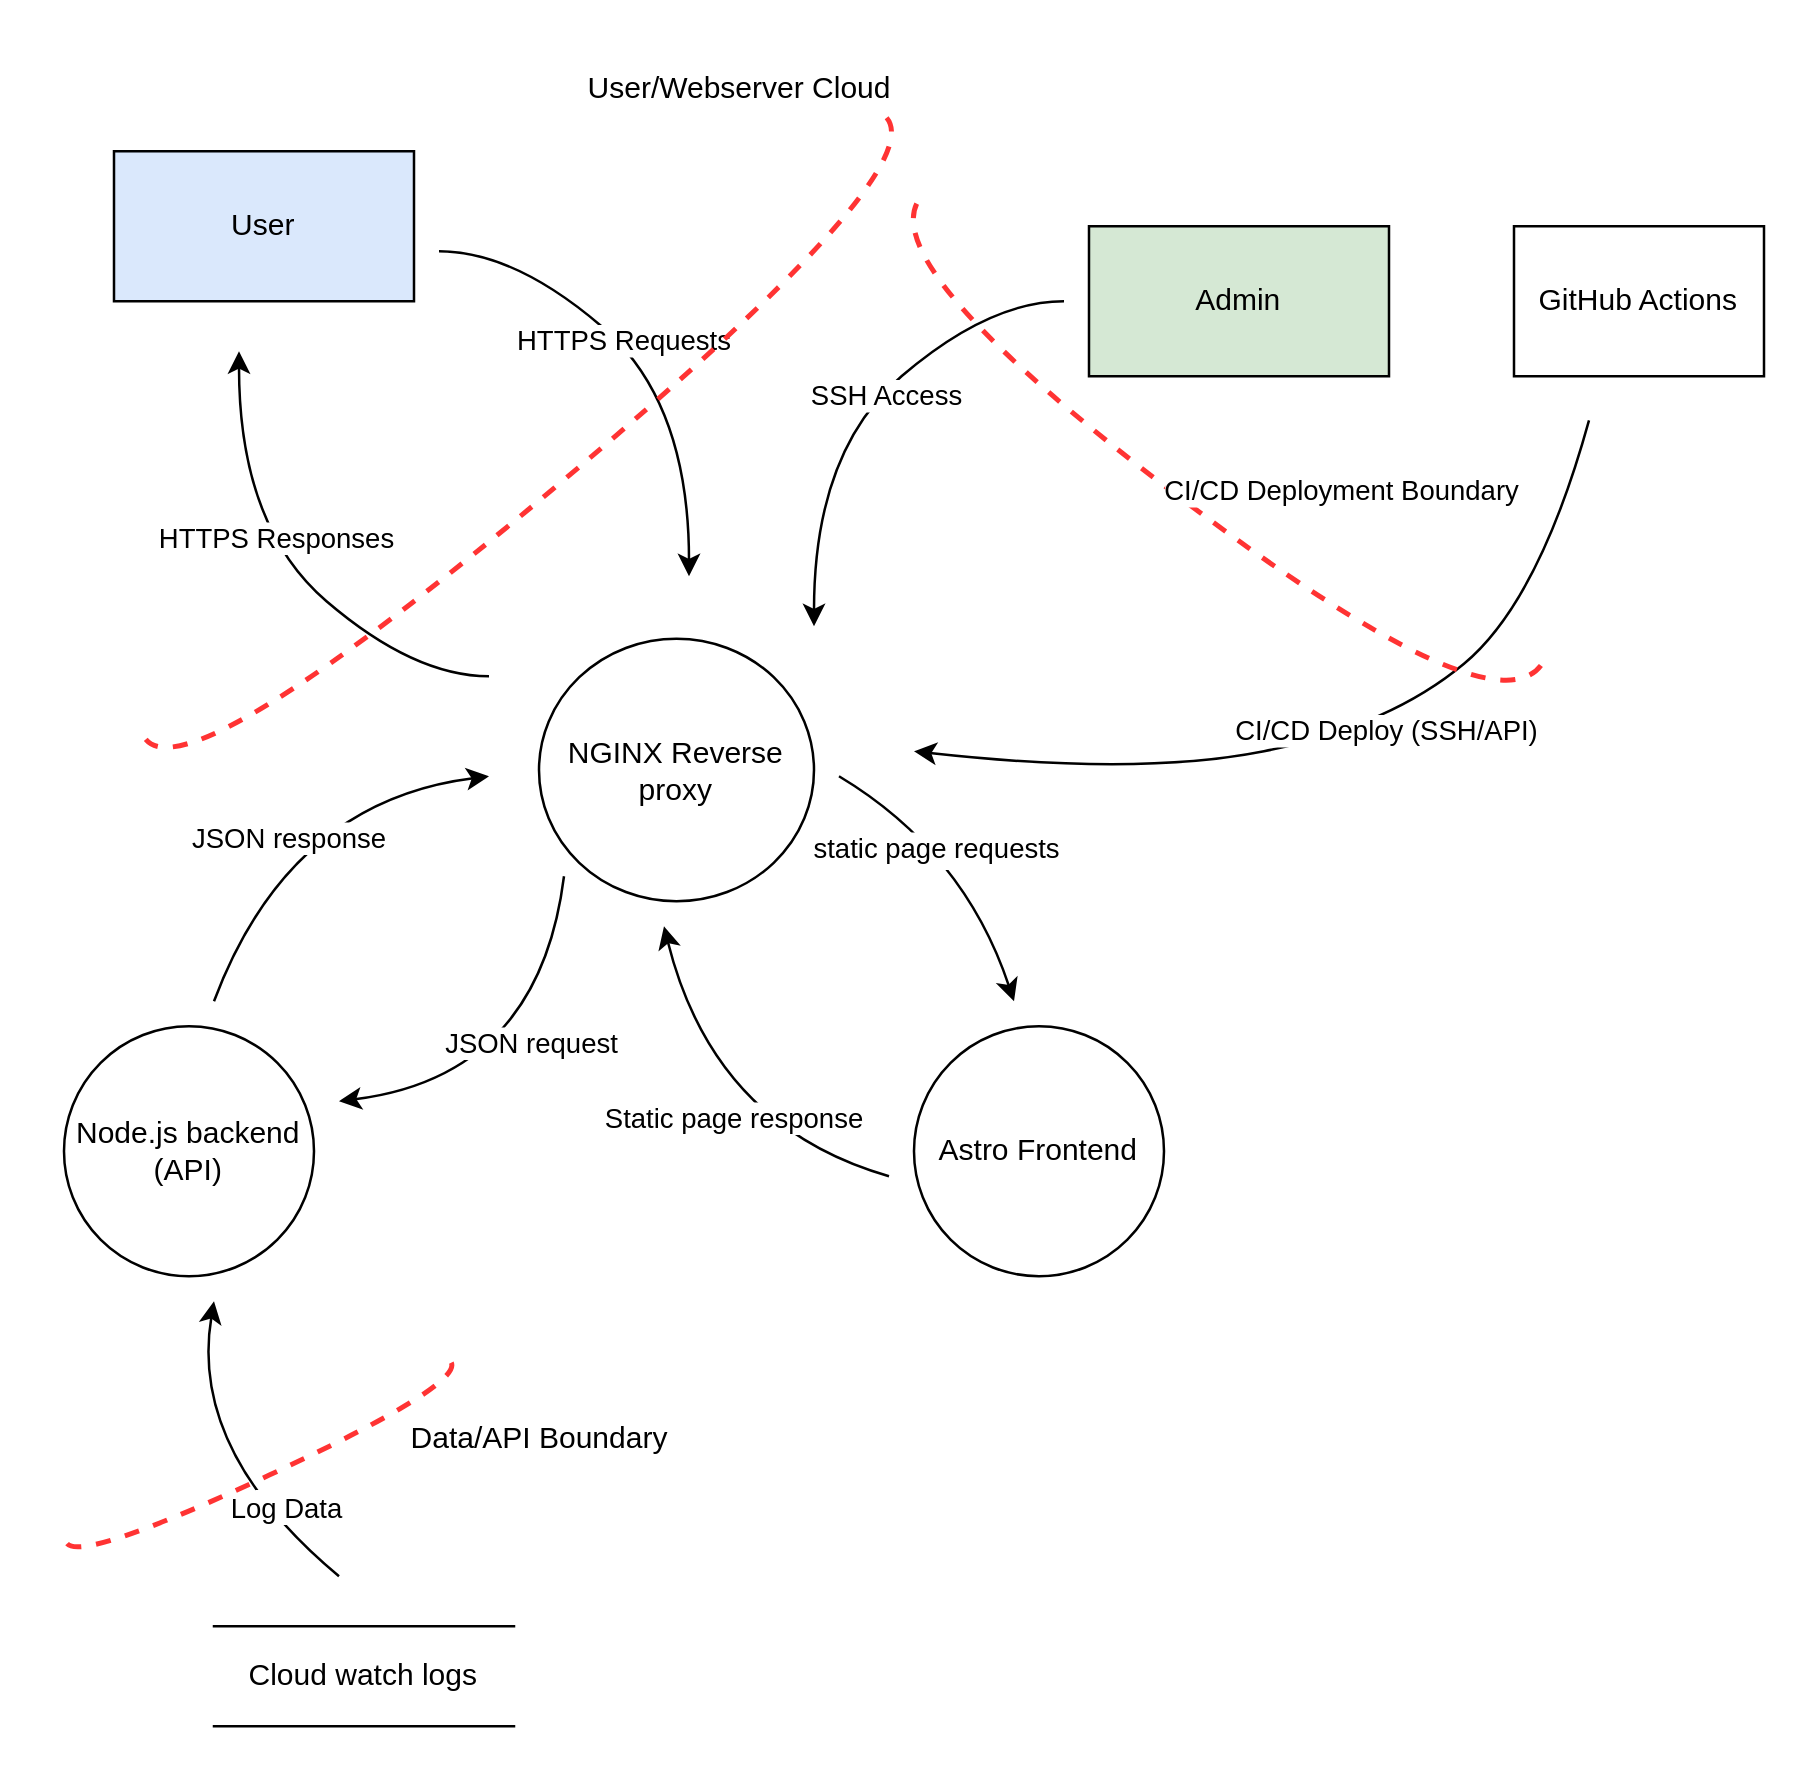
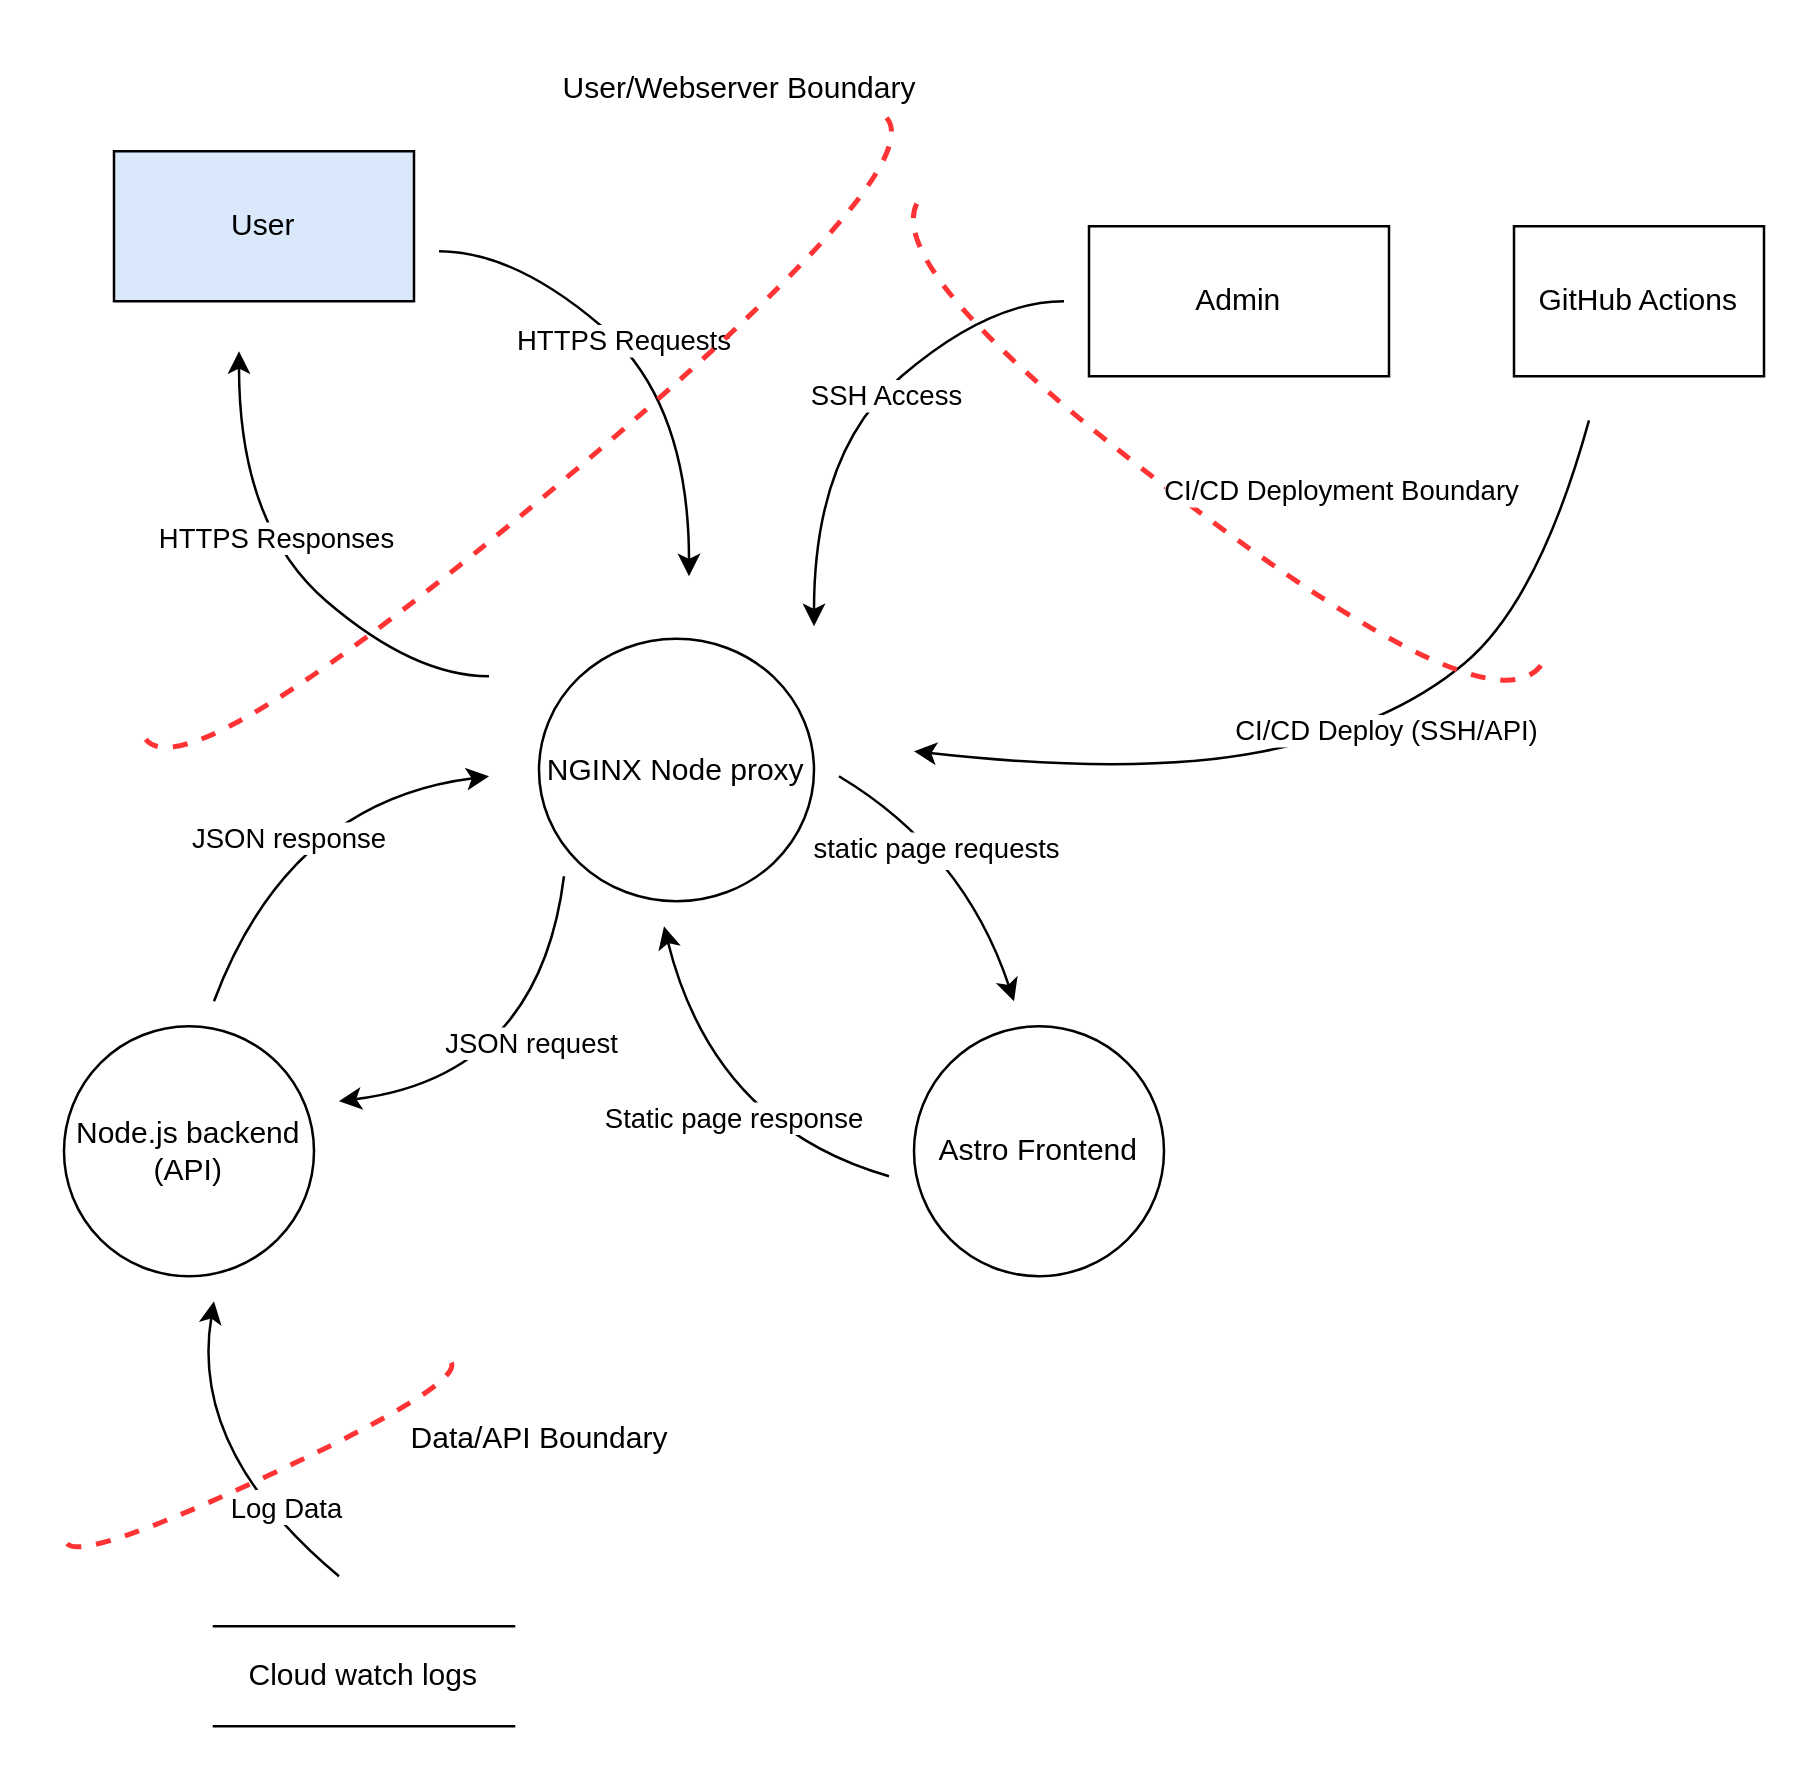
  <mxCell id="0" />
  <mxCell id="1" parent="0" />
  <mxCell id="2" value="User" style="rounded=0;whiteSpace=wrap;html=1;fillColor=#dae8fc;" vertex="1" parent="1"><mxGeometry x="45" y="60" width="120" height="60" as="geometry" /></mxCell>
- <mxCell id="3" value="Admin" style="rounded=0;whiteSpace=wrap;html=1;fillColor=#d5e8d4;" vertex="1" parent="1"><mxGeometry x="435" y="90" width="120" height="60" as="geometry" /></mxCell>
+ <mxCell id="3" value="Admin" style="rounded=0;whiteSpace=wrap;html=1;" vertex="1" parent="1"><mxGeometry x="435" y="90" width="120" height="60" as="geometry" /></mxCell>
  <mxCell id="4" value="GitHub Actions" style="rounded=0;whiteSpace=wrap;html=1;" vertex="1" parent="1"><mxGeometry x="605" y="90" width="100" height="60" as="geometry" /></mxCell>
- <mxCell id="5" value="NGINX Reverse proxy" style="shape=ellipse;html=1;dashed=0;whiteSpace=wrap;perimeter=ellipsePerimeter;" vertex="1" parent="1"><mxGeometry x="215" y="255" width="110" height="105" as="geometry" /></mxCell>
+ <mxCell id="5" value="NGINX Node proxy" style="shape=ellipse;html=1;dashed=0;whiteSpace=wrap;perimeter=ellipsePerimeter;" vertex="1" parent="1"><mxGeometry x="215" y="255" width="110" height="105" as="geometry" /></mxCell>
  <mxCell id="6" value="Astro Frontend" style="shape=ellipse;html=1;dashed=0;whiteSpace=wrap;perimeter=ellipsePerimeter;" vertex="1" parent="1"><mxGeometry x="365" y="410" width="100" height="100" as="geometry" /></mxCell>
  <mxCell id="7" value="Node.js backend (API)" style="shape=ellipse;html=1;dashed=0;whiteSpace=wrap;perimeter=ellipsePerimeter;" vertex="1" parent="1"><mxGeometry x="25" y="410" width="100" height="100" as="geometry" /></mxCell>
  <mxCell id="8" value="" style="curved=1;endArrow=classic;html=1;rounded=0;" edge="1" parent="1"><mxGeometry width="50" height="50" relative="1" as="geometry"><mxPoint x="175" y="100" as="sourcePoint" /><mxPoint x="275" y="230" as="targetPoint" /><Array as="points"><mxPoint x="205" y="100" /><mxPoint x="275" y="160" /></Array></mxGeometry></mxCell>
  <mxCell id="9" value="HTTPS Requests" style="edgeLabel;html=1;align=center;verticalAlign=middle;resizable=0;points=[];" vertex="1" connectable="0" parent="8"><mxGeometry x="-0.105" y="1" relative="1" as="geometry"><mxPoint as="offset" /></mxGeometry></mxCell>
  <mxCell id="10" value="" style="curved=1;endArrow=classic;html=1;rounded=0;" edge="1" parent="1"><mxGeometry width="50" height="50" relative="1" as="geometry"><mxPoint x="195" y="270" as="sourcePoint" /><mxPoint x="95" y="140" as="targetPoint" /><Array as="points"><mxPoint x="165" y="270" /><mxPoint x="95" y="210" /></Array></mxGeometry></mxCell>
  <mxCell id="11" value="HTTPS Responses" style="edgeLabel;html=1;align=center;verticalAlign=middle;resizable=0;points=[];" vertex="1" connectable="0" parent="10"><mxGeometry x="0.12" y="-6" relative="1" as="geometry"><mxPoint as="offset" /></mxGeometry></mxCell>
  <mxCell id="12" value="" style="curved=1;endArrow=classic;html=1;rounded=0;" edge="1" parent="1"><mxGeometry width="50" height="50" relative="1" as="geometry"><mxPoint x="335" y="310" as="sourcePoint" /><mxPoint x="405" y="400" as="targetPoint" /><Array as="points"><mxPoint x="385" y="340" /></Array></mxGeometry></mxCell>
  <mxCell id="13" value="Text" style="edgeLabel;html=1;align=center;verticalAlign=middle;resizable=0;points=[];" vertex="1" connectable="0" parent="12"><mxGeometry x="-0.149" y="-5" relative="1" as="geometry"><mxPoint y="-1" as="offset" /></mxGeometry></mxCell>
  <mxCell id="14" value="static page requests" style="edgeLabel;html=1;align=center;verticalAlign=middle;resizable=0;points=[];" vertex="1" connectable="0" parent="12"><mxGeometry x="-0.206" y="-5" relative="1" as="geometry"><mxPoint as="offset" /></mxGeometry></mxCell>
  <mxCell id="15" value="" style="curved=1;endArrow=classic;html=1;rounded=0;" edge="1" parent="1"><mxGeometry width="50" height="50" relative="1" as="geometry"><mxPoint x="85" y="400" as="sourcePoint" /><mxPoint x="195" y="310" as="targetPoint" /><Array as="points"><mxPoint x="115" y="320" /></Array></mxGeometry></mxCell>
  <mxCell id="16" value="JSON response" style="edgeLabel;html=1;align=center;verticalAlign=middle;resizable=0;points=[];" vertex="1" connectable="0" parent="15"><mxGeometry x="-0.149" y="-5" relative="1" as="geometry"><mxPoint y="-1" as="offset" /></mxGeometry></mxCell>
  <mxCell id="17" value="" style="curved=1;endArrow=classic;html=1;rounded=0;" edge="1" parent="1"><mxGeometry width="50" height="50" relative="1" as="geometry"><mxPoint x="355" y="470" as="sourcePoint" /><mxPoint x="265" y="370" as="targetPoint" /><Array as="points"><mxPoint x="285" y="450" /></Array></mxGeometry></mxCell>
  <mxCell id="18" value="Static page response" style="edgeLabel;html=1;align=center;verticalAlign=middle;resizable=0;points=[];" vertex="1" connectable="0" parent="17"><mxGeometry x="-0.149" y="-5" relative="1" as="geometry"><mxPoint y="-1" as="offset" /></mxGeometry></mxCell>
  <mxCell id="19" value="" style="curved=1;endArrow=classic;html=1;rounded=0;" edge="1" parent="1"><mxGeometry width="50" height="50" relative="1" as="geometry"><mxPoint x="225" y="350" as="sourcePoint" /><mxPoint x="135" y="440" as="targetPoint" /><Array as="points"><mxPoint x="215" y="430" /></Array></mxGeometry></mxCell>
  <mxCell id="20" value="JSON request" style="edgeLabel;html=1;align=center;verticalAlign=middle;resizable=0;points=[];" vertex="1" connectable="0" parent="19"><mxGeometry x="-0.149" y="-5" relative="1" as="geometry"><mxPoint y="-1" as="offset" /></mxGeometry></mxCell>
  <mxCell id="21" value="" style="shape=requiredInterface;html=1;verticalLabelPosition=bottom;dashed=1;strokeColor=#FF3333;strokeWidth=2;fillColor=none;fontColor=#FF3333;align=center;verticalAlign=top;labelPosition=center;direction=south;rotation=320;" vertex="1" parent="1"><mxGeometry x="21.43" y="167.66" width="386.86" height="27.99" as="geometry" /></mxCell>
- <mxCell id="22" value="User/Webserver Cloud" style="text;html=1;align=center;verticalAlign=middle;resizable=0;points=[];autosize=1;strokeColor=none;fillColor=none;" vertex="1" parent="1"><mxGeometry x="215" y="20" width="160" height="30" as="geometry" /></mxCell>
+ <mxCell id="22" value="User/Webserver Boundary" style="text;html=1;align=center;verticalAlign=middle;resizable=0;points=[];autosize=1;strokeColor=none;fillColor=none;" vertex="1" parent="1"><mxGeometry x="215" y="20" width="160" height="30" as="geometry" /></mxCell>
  <mxCell id="23" value="Cloud watch logs" style="html=1;dashed=0;whiteSpace=wrap;shape=partialRectangle;right=0;left=0;direction=west;" vertex="1" parent="1"><mxGeometry x="85" y="650" width="120" height="40" as="geometry" /></mxCell>
  <mxCell id="24" value="" style="curved=1;endArrow=classic;html=1;rounded=0;" edge="1" parent="1"><mxGeometry width="50" height="50" relative="1" as="geometry"><mxPoint x="135" y="630" as="sourcePoint" /><mxPoint x="85" y="520" as="targetPoint" /><Array as="points"><mxPoint x="75" y="580" /></Array></mxGeometry></mxCell>
  <mxCell id="25" value="Text" style="edgeLabel;html=1;align=center;verticalAlign=middle;resizable=0;points=[];" vertex="1" connectable="0" parent="24"><mxGeometry x="-0.478" y="-7" relative="1" as="geometry"><mxPoint as="offset" /></mxGeometry></mxCell>
  <mxCell id="26" value="Log Data" style="edgeLabel;html=1;align=center;verticalAlign=middle;resizable=0;points=[];" vertex="1" connectable="0" parent="24"><mxGeometry x="-0.515" y="-7" relative="1" as="geometry"><mxPoint as="offset" /></mxGeometry></mxCell>
  <mxCell id="27" value="" style="shape=requiredInterface;html=1;verticalLabelPosition=bottom;dashed=1;strokeColor=#FF3333;strokeWidth=2;fillColor=none;fontColor=#FF3333;align=center;verticalAlign=top;labelPosition=center;direction=south;rotation=335;" vertex="1" parent="1"><mxGeometry x="20" y="580" width="170" height="10" as="geometry" /></mxCell>
  <mxCell id="28" value="Data/API Boundary" style="text;html=1;align=center;verticalAlign=middle;resizable=0;points=[];autosize=1;strokeColor=none;fillColor=none;" vertex="1" parent="1"><mxGeometry x="144.86" y="560" width="140" height="30" as="geometry" /></mxCell>
  <mxCell id="29" value="" style="curved=1;endArrow=classic;html=1;rounded=0;" edge="1" parent="1"><mxGeometry width="50" height="50" relative="1" as="geometry"><mxPoint x="425" y="120" as="sourcePoint" /><mxPoint x="325" y="250" as="targetPoint" /><Array as="points"><mxPoint x="395" y="120" /><mxPoint x="325" y="180" /></Array></mxGeometry></mxCell>
  <mxCell id="30" value="SSH Access" style="edgeLabel;html=1;align=center;verticalAlign=middle;resizable=0;points=[];" vertex="1" connectable="0" parent="29"><mxGeometry x="-0.105" y="1" relative="1" as="geometry"><mxPoint as="offset" /></mxGeometry></mxCell>
  <mxCell id="31" value="" style="curved=1;endArrow=classic;html=1;rounded=0;" edge="1" parent="1"><mxGeometry width="50" height="50" relative="1" as="geometry"><mxPoint x="635" y="167.66" as="sourcePoint" /><mxPoint x="365" y="300" as="targetPoint" /><Array as="points"><mxPoint x="615" y="240" /><mxPoint x="555" y="290" /><mxPoint x="455" y="310" /></Array></mxGeometry></mxCell>
  <mxCell id="32" value="CI/CD Deploy (SSH/API)" style="edgeLabel;html=1;align=center;verticalAlign=middle;resizable=0;points=[];" vertex="1" connectable="0" parent="31"><mxGeometry x="-0.105" y="1" relative="1" as="geometry"><mxPoint as="offset" /></mxGeometry></mxCell>
  <mxCell id="33" value="" style="shape=requiredInterface;html=1;verticalLabelPosition=bottom;dashed=1;strokeColor=#FF3333;strokeWidth=2;fillColor=none;fontColor=#FF3333;align=center;verticalAlign=top;labelPosition=center;direction=west;rotation=307;" vertex="1" parent="1"><mxGeometry x="465" y="30" width="33.27" height="310.84" as="geometry" /></mxCell>
  <mxCell id="34" value="&lt;div&gt;CI/CD Deployment Boundary&lt;/div&gt;" style="edgeLabel;html=1;align=center;verticalAlign=middle;resizable=0;points=[];" vertex="1" connectable="0" parent="1"><mxGeometry x="535" y="195.65" as="geometry" /></mxCell>
